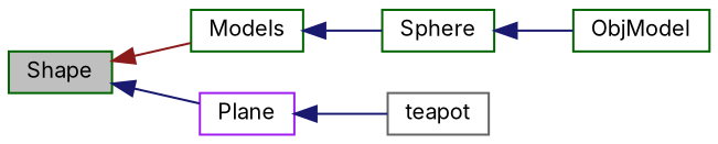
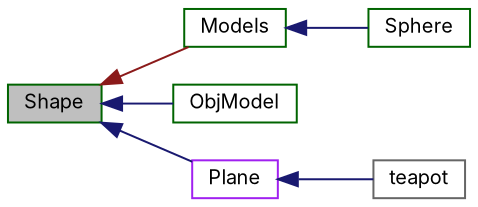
  digraph {
    fontname=Inter
    rankdir=LR
    node [color=darkgreen fillcolor=white fontname=Inter fontsize=10 shape=record style=filled]
    edge [color=midnightblue dir=back fontname=Inter fontsize=10 labelfontname=Helvetica labelfontsize=10 style=solid]
    n1 [fillcolor=grey75 fontcolor=black height=0.2 label=Shape width=0.4]
    n2 [height=0.2 label=Models width=0.4]
    n3 [height=0.2 label=ObjModel width=0.4]
    n4 [color=purple height=0.2 label=Plane width=0.4]
    n5 [height=0.2 label=Sphere width=0.4]
    n6 [color=gray40 height=0.2 label=teapot width=0.4]
    n1 -> n2 [color=firebrick4]
-   n5 -> n3
+   n1 -> n3
    n1 -> n4
    n2 -> n5
    n4 -> n6
  }
